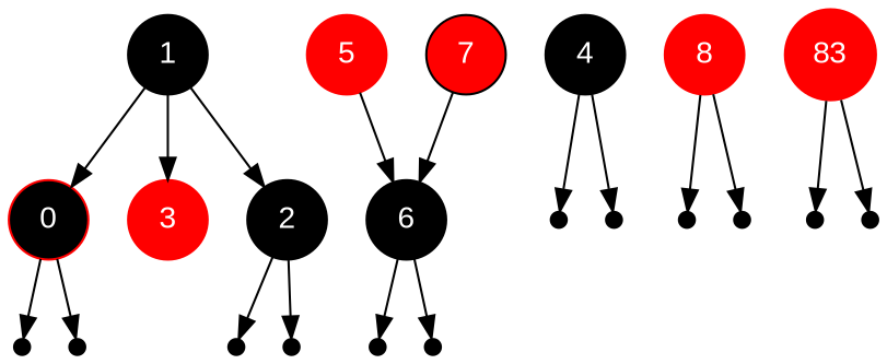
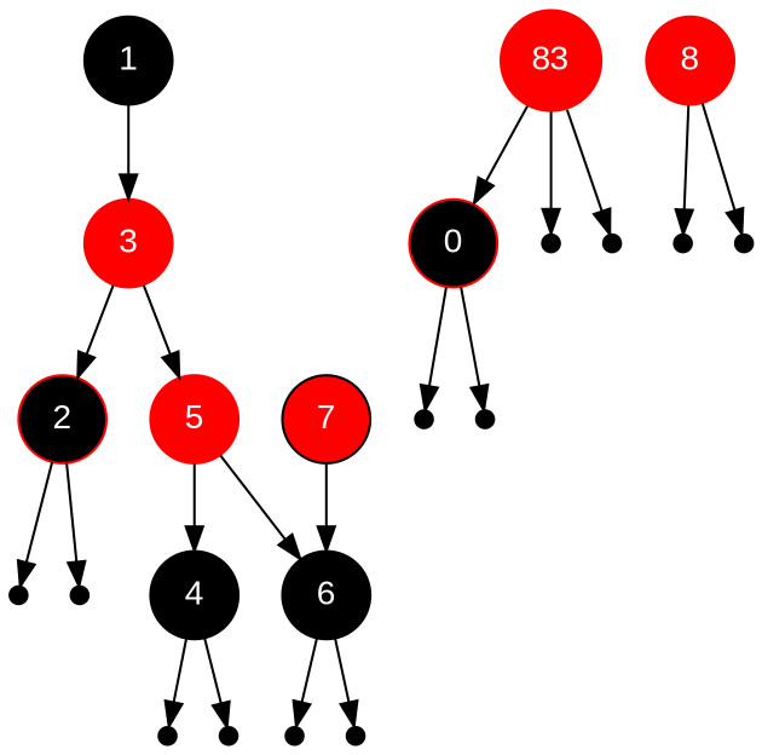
  digraph {
    node [fontname=Arial shape=point]
    n1 [color=black fillcolor=black fontcolor=white label=1 shape=circle style=filled]
    n2 [color=red fillcolor=black fontcolor=white label=0 shape=circle style=filled]
    n3 [color=red fillcolor=red fontcolor=white label=3 shape=circle style=filled]
    null0xaaaaaaac12c0L [width=0.1]
    null0xaaaaaaac12c0R [width=0.1]
-   n6 [color=black fillcolor=black fontcolor=white label=2 shape=circle style=filled]
+   n6 [color=red fillcolor=black fontcolor=white label=2 shape=circle style=filled]
    n7 [color=red fillcolor=red fontcolor=white label=5 shape=circle style=filled]
    null0xaaaaaaac1520L [width=0.1]
    null0xaaaaaaac1520R [width=0.1]
    n10 [color=black fillcolor=black fontcolor=white label=4 shape=circle style=filled]
    n11 [color=black fillcolor=black fontcolor=white label=6 shape=circle style=filled]
    null0xaaaaaaac1990L [width=0.1]
    null0xaaaaaaac1990R [width=0.1]
    n14 [color=black fillcolor=red fontcolor=white label=7 shape=circle style=filled]
    null0xaaaaaaac19f0L [width=0.1]
    null0xaaaaaaac19f0R [width=0.1]
    n17 [color=red fillcolor=red fontcolor=white label=8 shape=circle style=filled]
    null0xaaaaaaac1a50L [width=0.1]
    null0xaaaaaaac1a50R [width=0.1]
    n20 [color=red fillcolor=red fontcolor=white label=83 shape=circle style=filled]
    null0xaaaaaaac1ab0L [width=0.1]
    null0xaaaaaaac1ab0R [width=0.1]
-   n1 -> n2
+   n20 -> n2
    n1 -> n3
    n2 -> null0xaaaaaaac12c0L
    n2 -> null0xaaaaaaac12c0R
-   n1 -> n6
+   n3 -> n6
+   n3 -> n7
    n6 -> null0xaaaaaaac1520L
    n6 -> null0xaaaaaaac1520R
+   n7 -> n10
    n7 -> n11
    n10 -> null0xaaaaaaac1990L
    n10 -> null0xaaaaaaac1990R
    n11 -> null0xaaaaaaac19f0L
    n11 -> null0xaaaaaaac19f0R
    n14 -> n11
    n17 -> null0xaaaaaaac1a50L
    n17 -> null0xaaaaaaac1a50R
    n20 -> null0xaaaaaaac1ab0L
    n20 -> null0xaaaaaaac1ab0R
  }
